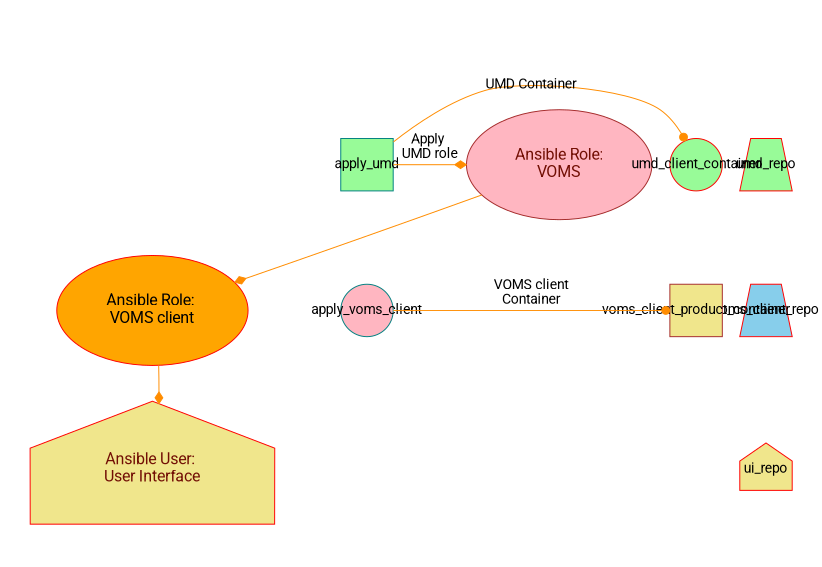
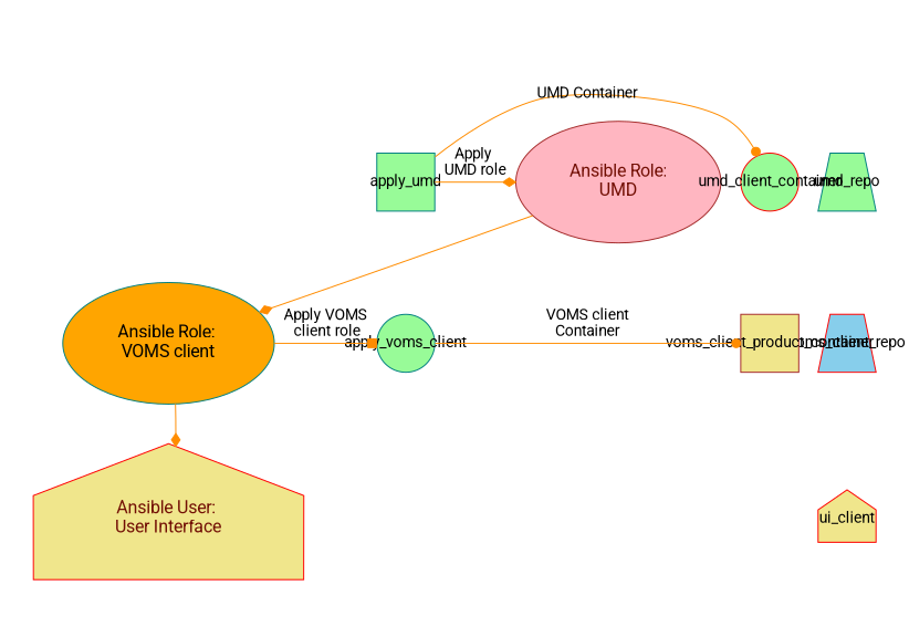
  digraph {
    fontname=Roboto
    node [color=red fillcolor=khaki fontname=Roboto shape=ellipse style=filled fixedsize=true]
    edge [fontname=Roboto]
-   n1 [color=brown fillcolor=lightpink fontcolor="#720F04" fontsize=16 label="Ansible Role:\nVOMS" margin=.3 fixedsize=""]
-   n2 [fillcolor=orange fontcolor="#720F\n    04;" fontsize=16 label="Ansible Role: \nVOMS client" margin=.3 fixedsize=""]
+   n1 [color=brown fillcolor=lightpink fontcolor="#720F04" fontsize=16 label="Ansible Role:\nUMD" margin=.3 fixedsize=""]
+   n2 [color=teal fillcolor=orange fontcolor="#720F\n    04;" fontsize=16 label="Ansible Role: \nVOMS client" margin=.3 fixedsize=""]
    n3 [fontcolor="#720F04;" fontsize=16 label="Ansible User: \nUser Interface" margin=.3 shape=house fixedsize=""]
-   umd_repo [fillcolor=palegreen group=repo height=0.75 shape=trapezium width=0.75]
+   umd_repo [color=teal fillcolor=palegreen group=repo height=0.75 shape=trapezium width=0.75]
    voms_client_repo [fillcolor=skyblue group=repo height=0.75 shape=trapezium width=0.75]
-   ui_repo [group=repo height=0.75 shape=house width=0.75]
+   ui_repo [group=repo height=0.75 shape=house width=0.75 label=ui_client]
    apply_umd [color=teal fillcolor=palegreen group=apply_role height=0.75 shape=box width=0.75]
-   apply_voms_client [color=teal fillcolor=lightpink group=apply_role height=0.75 width=0.75]
+   apply_voms_client [color=teal fillcolor=palegreen group=apply_role height=0.75 width=0.75]
    n9 [fillcolor=palegreen group=container height=0.75 label=umd_client_container width=0.75]
    voms_client_product_container [color=brown group=container height=0.75 shape=box width=0.75]
    subgraph sub_1 {
      n1
      n2
      n3
    }
    subgraph sub_2 {
      umd_repo
      voms_client_repo
      ui_repo
    }
    subgraph sub_3 {
      apply_umd
      apply_voms_client
      n9
      voms_client_product_container
    }
    subgraph sub_4 {
      rank=same
      n1
      apply_umd
      n9
    }
    subgraph sub_5 {
      rank=same
      n2
      apply_voms_client
      voms_client_product_container
    }
    n1 -> n2 [style=invis]
    n1 -> n2 [arrowhead=diamond color=darkorange]
    n2 -> n3 [style=invis]
    n2 -> n3 [arrowhead=diamond color=darkorange]
+   n2 -> apply_voms_client [arrowhead=box color=darkorange label="Apply VOMS\n client role"]
    umd_repo -> voms_client_repo [style=invis]
    voms_client_repo -> ui_repo [style=invis]
    apply_umd -> n1 [arrowhead=diamond color=darkorange label="Apply \nUMD role"]
    apply_umd -> apply_voms_client [style=invis]
    apply_umd -> n9 [arrowhead=dot color=darkorange label="UMD Container"]
    apply_voms_client -> voms_client_product_container [arrowhead=dot color=darkorange label="VOMS client\nContainer"]
    n9 -> voms_client_product_container [style=invis]
  }
